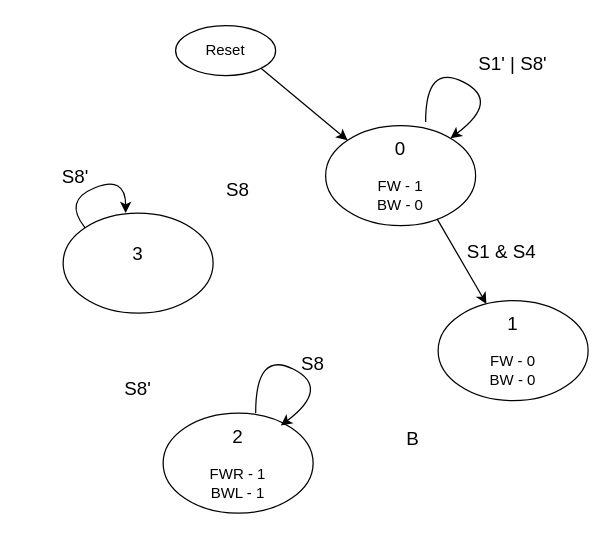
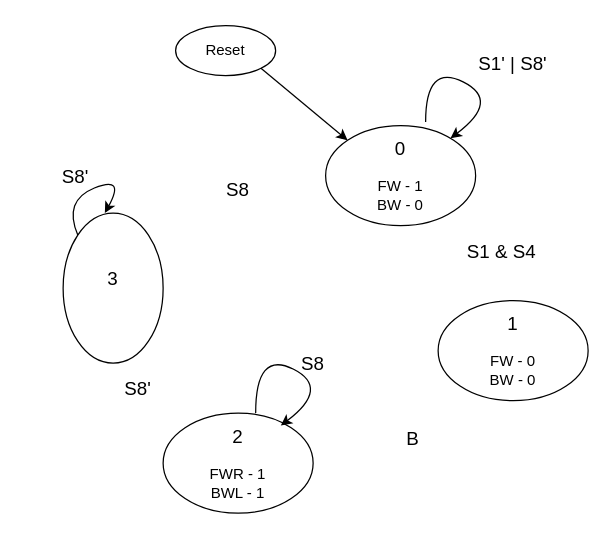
  <mxCell id="0" />
  <mxCell id="1" parent="0" />
  <mxCell id="2" value="Reset" style="ellipse;whiteSpace=wrap;html=1;" vertex="1" parent="1"><mxGeometry x="140" y="20" width="80" height="40" as="geometry" /></mxCell>
  <mxCell id="3" value="&lt;font&gt;&lt;span style=&quot;font-size: 15px&quot;&gt;0&lt;br&gt;&lt;/span&gt;&lt;font size=&quot;1&quot;&gt;&lt;br&gt;&lt;/font&gt;FW - 1&lt;br&gt;BW - 0&lt;br&gt;&lt;/font&gt;" style="ellipse;whiteSpace=wrap;html=1;" vertex="1" parent="1"><mxGeometry x="260" y="100" width="120" height="80" as="geometry" /></mxCell>
  <mxCell id="4" value="" style="curved=1;endArrow=classic;html=1;" edge="1" parent="1" target="3"><mxGeometry width="50" height="50" relative="1" as="geometry"><mxPoint x="340" y="97" as="sourcePoint" /><mxPoint x="360" y="20" as="targetPoint" /><Array as="points"><mxPoint x="340" y="50" /><mxPoint x="400" y="80" /></Array></mxGeometry></mxCell>
  <mxCell id="5" value="&lt;font style=&quot;font-size: 15px&quot;&gt;S1' | S8'&lt;/font&gt;" style="text;html=1;strokeColor=none;fillColor=none;align=center;verticalAlign=middle;whiteSpace=wrap;rounded=0;" vertex="1" parent="1"><mxGeometry x="370" y="40" width="80" height="20" as="geometry" /></mxCell>
  <mxCell id="6" value="" style="endArrow=classic;html=1;exitX=1;exitY=1;exitDx=0;exitDy=0;entryX=0;entryY=0;entryDx=0;entryDy=0;" edge="1" parent="1" source="2" target="3"><mxGeometry width="50" height="50" relative="1" as="geometry"><mxPoint x="209" y="100" as="sourcePoint" /><mxPoint x="259" y="50" as="targetPoint" /></mxGeometry></mxCell>
  <mxCell id="7" value="&lt;font&gt;&lt;span style=&quot;font-size: 15px&quot;&gt;1&lt;br&gt;&lt;/span&gt;&lt;font size=&quot;1&quot;&gt;&lt;br&gt;&lt;/font&gt;FW - 0&lt;br&gt;BW - 0&lt;br&gt;&lt;/font&gt;" style="ellipse;whiteSpace=wrap;html=1;" vertex="1" parent="1"><mxGeometry x="350" y="240" width="120" height="80" as="geometry" /></mxCell>
- <mxCell id="8" value="" style="endArrow=classic;html=1;exitX=0.743;exitY=0.932;exitDx=0;exitDy=0;exitPerimeter=0;" edge="1" parent="1" source="3" target="7"><mxGeometry width="50" height="50" relative="1" as="geometry"><mxPoint x="330" y="240" as="sourcePoint" /><mxPoint x="395" y="237" as="targetPoint" /></mxGeometry></mxCell>
  <mxCell id="9" value="&lt;font&gt;&lt;span style=&quot;font-size: 15px&quot;&gt;2&lt;br&gt;&lt;/span&gt;&lt;font size=&quot;1&quot;&gt;&lt;br&gt;&lt;/font&gt;FWR&amp;nbsp;- 1&lt;br&gt;BWL - 1&lt;br&gt;&lt;/font&gt;" style="ellipse;whiteSpace=wrap;html=1;" vertex="1" parent="1"><mxGeometry x="130" y="330" width="120" height="80" as="geometry" /></mxCell>
  <mxCell id="10" value="&lt;font style=&quot;font-size: 15px&quot;&gt;B&lt;/font&gt;" style="text;html=1;strokeColor=none;fillColor=none;align=center;verticalAlign=middle;whiteSpace=wrap;rounded=0;" vertex="1" parent="1"><mxGeometry x="290" y="340" width="80" height="20" as="geometry" /></mxCell>
- <mxCell id="11" value="&lt;font&gt;&lt;span style=&quot;font-size: 15px&quot;&gt;3&lt;br&gt;&lt;/span&gt;&lt;br&gt;&lt;/font&gt;" style="ellipse;whiteSpace=wrap;html=1;" vertex="1" parent="1"><mxGeometry x="50" y="170" width="120" height="80" as="geometry" /></mxCell>
+ <mxCell id="11" value="&lt;font&gt;&lt;span style=&quot;font-size: 15px&quot;&gt;3&lt;br&gt;&lt;/span&gt;&lt;br&gt;&lt;/font&gt;" style="ellipse;whiteSpace=wrap;html=1;" vertex="1" parent="1"><mxGeometry x="50" y="170" width="80" height="120" as="geometry" /></mxCell>
  <mxCell id="12" value="" style="curved=1;endArrow=classic;html=1;exitX=0.617;exitY=0;exitDx=0;exitDy=0;exitPerimeter=0;" edge="1" parent="1" source="9"><mxGeometry width="50" height="50" relative="1" as="geometry"><mxPoint x="204" y="327" as="sourcePoint" /><mxPoint x="224.119" y="339.997" as="targetPoint" /><Array as="points"><mxPoint x="204" y="279.74" /><mxPoint x="264" y="309.74" /></Array></mxGeometry></mxCell>
  <mxCell id="13" value="&lt;font style=&quot;font-size: 15px&quot;&gt;S8&lt;/font&gt;" style="text;html=1;strokeColor=none;fillColor=none;align=center;verticalAlign=middle;whiteSpace=wrap;rounded=0;" vertex="1" parent="1"><mxGeometry x="210" y="280" width="80" height="20" as="geometry" /></mxCell>
  <mxCell id="14" value="&lt;font style=&quot;font-size: 15px&quot;&gt;S8'&lt;/font&gt;" style="text;html=1;strokeColor=none;fillColor=none;align=center;verticalAlign=middle;whiteSpace=wrap;rounded=0;" vertex="1" parent="1"><mxGeometry x="70" y="300" width="80" height="20" as="geometry" /></mxCell>
  <mxCell id="15" value="" style="curved=1;endArrow=classic;html=1;entryX=0.417;entryY=0;entryDx=0;entryDy=0;entryPerimeter=0;exitX=0;exitY=0;exitDx=0;exitDy=0;" edge="1" parent="1" source="11" target="11"><mxGeometry width="50" height="50" relative="1" as="geometry"><mxPoint x="40" y="156.74" as="sourcePoint" /><mxPoint x="60.119" y="169.997" as="targetPoint" /><Array as="points"><mxPoint x="50" y="160" /><mxPoint x="100" y="139.74" /></Array></mxGeometry></mxCell>
  <mxCell id="16" value="&lt;font style=&quot;font-size: 15px&quot;&gt;S8'&lt;/font&gt;" style="text;html=1;strokeColor=none;fillColor=none;align=center;verticalAlign=middle;whiteSpace=wrap;rounded=0;" vertex="1" parent="1"><mxGeometry x="20" y="130" width="80" height="20" as="geometry" /></mxCell>
  <mxCell id="17" value="&lt;font style=&quot;font-size: 15px&quot;&gt;S8&lt;br&gt;&lt;br&gt;&lt;/font&gt;" style="text;html=1;strokeColor=none;fillColor=none;align=center;verticalAlign=middle;whiteSpace=wrap;rounded=0;" vertex="1" parent="1"><mxGeometry x="150" y="150" width="80" height="20" as="geometry" /></mxCell>
  <mxCell id="18" value="&lt;font style=&quot;font-size: 15px&quot;&gt;S1 &amp;amp; S4&lt;/font&gt;" style="text;html=1;strokeColor=none;fillColor=none;align=center;verticalAlign=middle;whiteSpace=wrap;rounded=0;" vertex="1" parent="1"><mxGeometry x="361" y="190" width="80" height="20" as="geometry" /></mxCell>
